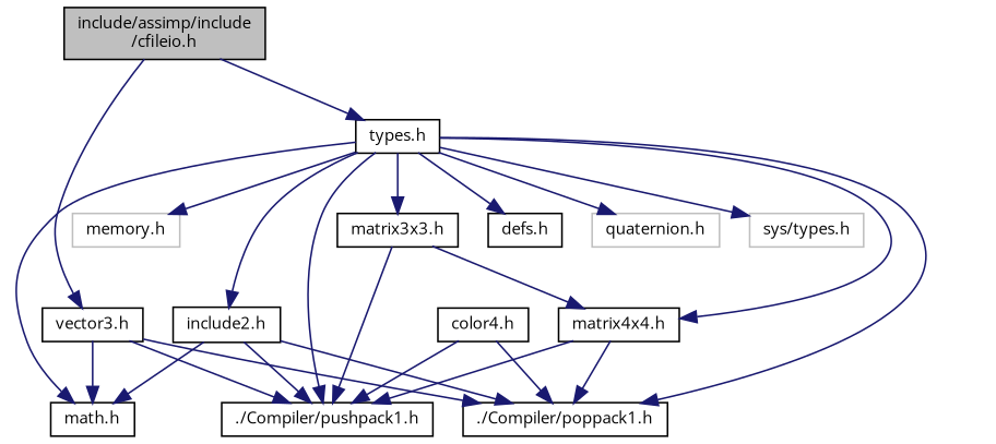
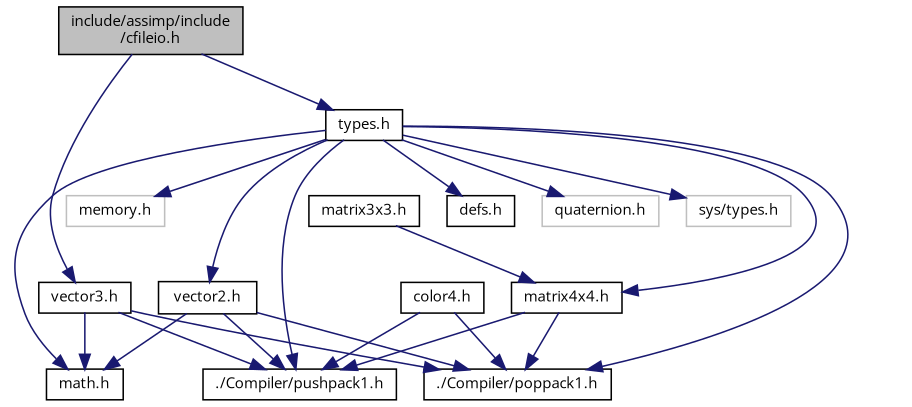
  digraph {
    fontname="Open Sans"
    node [color=black fillcolor=white fontname="Open Sans" fontsize=10 shape=record style=filled]
    edge [color=midnightblue fontname="Open Sans" fontsize=10 labelfontname=Helvetica labelfontsize=10 style=solid]
    n1 [fillcolor=grey75 fontcolor=black height=0.2 label="include/assimp/include\l/cfileio.h" width=0.4]
    n2 [height=0.2 label="types.h" width=0.4]
    n3 [height=0.2 label="vector3.h" width=0.4]
    n4 [color=grey75 height=0.2 label="sys/types.h" width=0.4]
    n5 [color=grey75 height=0.2 label="memory.h" width=0.4]
    n6 [height=0.2 label="math.h" width=0.4]
    n7 [height=0.2 label="defs.h" width=0.4]
    n8 [height=0.2 label="./Compiler/pushpack1.h" width=0.4]
    n9 [height=0.2 label="./Compiler/poppack1.h" width=0.4]
-   n10 [height=0.2 label="include2.h" width=0.4]
+   n10 [height=0.2 label="vector2.h" width=0.4]
    n11 [height=0.2 label="matrix3x3.h" width=0.4]
    n12 [height=0.2 label="matrix4x4.h" width=0.4]
    n13 [color=grey75 height=0.2 label="quaternion.h" width=0.4]
    n14 [height=0.2 label="color4.h" width=0.4]
    n1 -> n2
    n1 -> n3
    n2 -> n4
    n2 -> n5
    n2 -> n6
    n2 -> n7
    n2 -> n8
    n2 -> n9
    n2 -> n10
-   n2 -> n11
    n2 -> n12
    n2 -> n13
    n3 -> n6
    n3 -> n8
    n3 -> n9
    n10 -> n6
    n10 -> n8
    n10 -> n9
-   n11 -> n8
    n11 -> n12
    n12 -> n8
    n12 -> n9
    n14 -> n8
    n14 -> n9
  }
